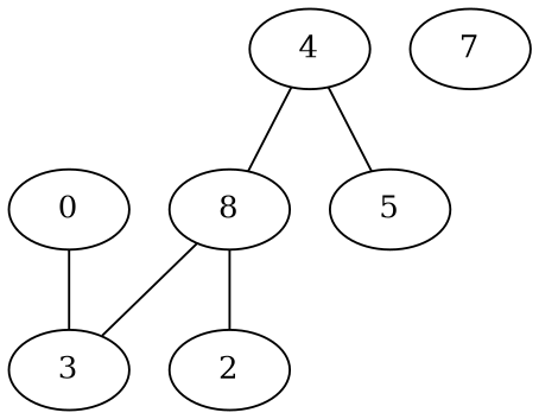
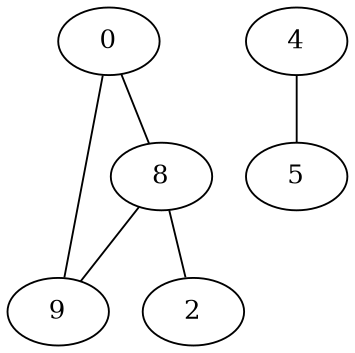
  graph {
    n1 [label=8]
    0
-   3
+   3 [label=9]
    2
    4
    5
-   7
    n1 -- 3
    n1 -- 2
-   4 -- n1
+   0 -- n1
    0 -- 3
    4 -- 5
  }
